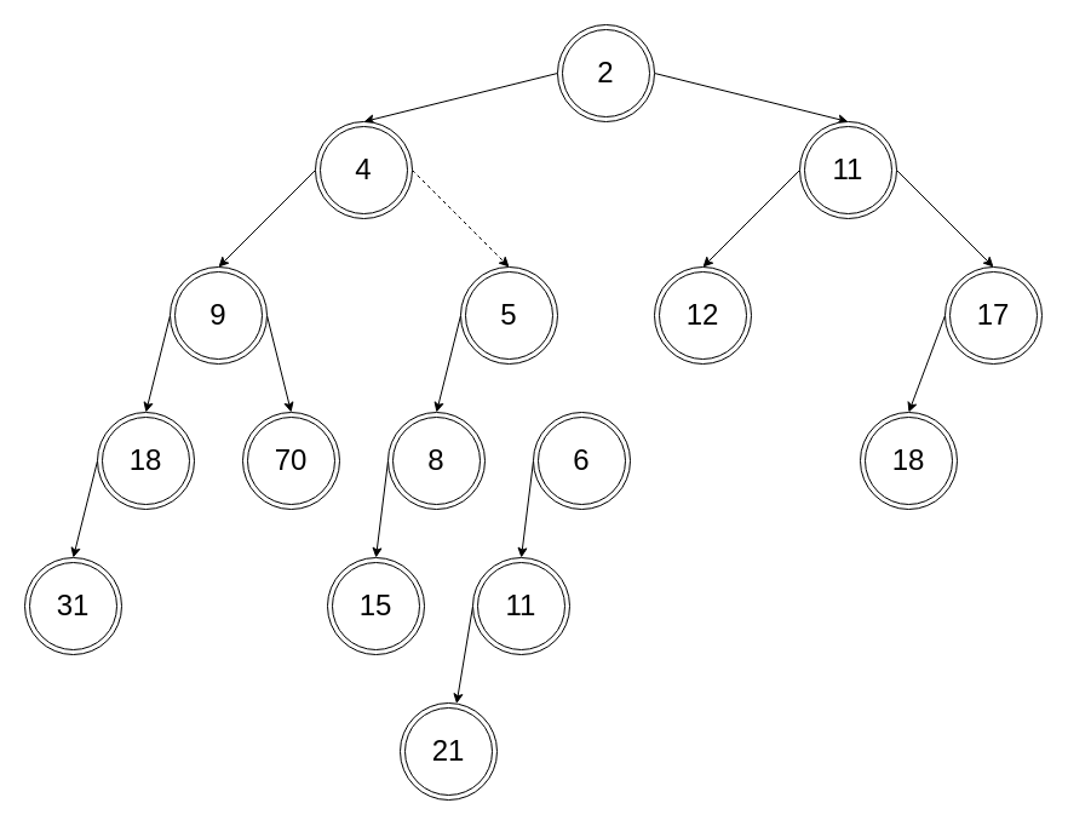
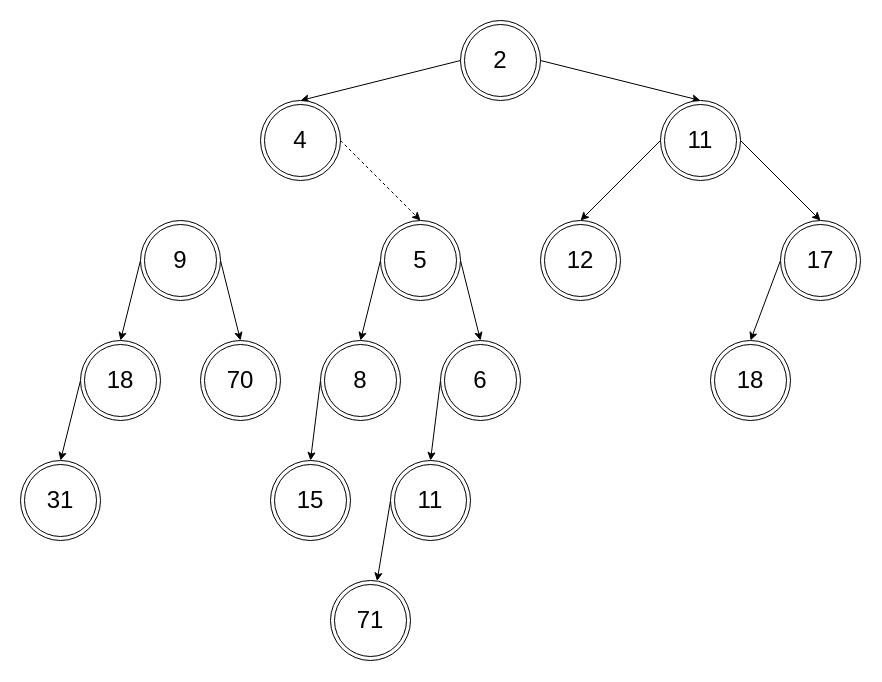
  <mxCell id="0" />
  <mxCell id="1" parent="0" />
  <mxCell id="2" style="edgeStyle=none;html=1;exitX=0;exitY=0.5;exitDx=0;exitDy=0;entryX=0.5;entryY=0;entryDx=0;entryDy=0;" edge="1" parent="1" source="4" target="10"><mxGeometry relative="1" as="geometry" /></mxCell>
  <mxCell id="3" style="edgeStyle=none;html=1;exitX=1;exitY=0.5;exitDx=0;exitDy=0;entryX=0.5;entryY=0;entryDx=0;entryDy=0;" edge="1" parent="1" source="4" target="7"><mxGeometry relative="1" as="geometry" /></mxCell>
  <mxCell id="4" value="&lt;font style=&quot;font-size: 24px;&quot;&gt;2&lt;/font&gt;" style="ellipse;shape=doubleEllipse;whiteSpace=wrap;html=1;aspect=fixed;" vertex="1" parent="1"><mxGeometry x="460" y="20" width="80" height="80" as="geometry" /></mxCell>
  <mxCell id="5" style="edgeStyle=none;html=1;exitX=0;exitY=0.5;exitDx=0;exitDy=0;entryX=0.5;entryY=0;entryDx=0;entryDy=0;" edge="1" parent="1" source="7" target="17"><mxGeometry relative="1" as="geometry" /></mxCell>
  <mxCell id="6" style="edgeStyle=none;html=1;exitX=1;exitY=0.5;exitDx=0;exitDy=0;entryX=0.5;entryY=0;entryDx=0;entryDy=0;" edge="1" parent="1" source="7" target="19"><mxGeometry relative="1" as="geometry" /></mxCell>
  <mxCell id="7" value="&lt;font style=&quot;font-size: 24px;&quot;&gt;11&lt;/font&gt;" style="ellipse;shape=doubleEllipse;whiteSpace=wrap;html=1;aspect=fixed;" vertex="1" parent="1"><mxGeometry x="660" y="100" width="80" height="80" as="geometry" /></mxCell>
- <mxCell id="8" style="edgeStyle=none;html=1;exitX=0;exitY=0.5;exitDx=0;exitDy=0;entryX=0.5;entryY=0;entryDx=0;entryDy=0;" edge="1" parent="1" source="10" target="16"><mxGeometry relative="1" as="geometry" /></mxCell>
  <mxCell id="9" style="edgeStyle=none;html=1;exitX=1;exitY=0.5;exitDx=0;exitDy=0;entryX=0.5;entryY=0;entryDx=0;entryDy=0;dashed=1;" edge="1" parent="1" source="10" target="13"><mxGeometry relative="1" as="geometry" /></mxCell>
  <mxCell id="10" value="&lt;font style=&quot;font-size: 24px;&quot;&gt;4&lt;/font&gt;" style="ellipse;shape=doubleEllipse;whiteSpace=wrap;html=1;aspect=fixed;" vertex="1" parent="1"><mxGeometry x="260" y="100" width="80" height="80" as="geometry" /></mxCell>
  <mxCell id="11" style="edgeStyle=none;html=1;exitX=0;exitY=0.5;exitDx=0;exitDy=0;entryX=0.5;entryY=0;entryDx=0;entryDy=0;" edge="1" parent="1" source="13" target="24"><mxGeometry relative="1" as="geometry" /></mxCell>
+ <mxCell id="12" style="edgeStyle=none;html=1;exitX=1;exitY=0.5;exitDx=0;exitDy=0;entryX=0.5;entryY=0;entryDx=0;entryDy=0;" edge="1" parent="1" source="13" target="26"><mxGeometry relative="1" as="geometry" /></mxCell>
  <mxCell id="13" value="&lt;font style=&quot;font-size: 24px;&quot;&gt;5&lt;/font&gt;" style="ellipse;shape=doubleEllipse;whiteSpace=wrap;html=1;aspect=fixed;" vertex="1" parent="1"><mxGeometry x="380" y="220" width="80" height="80" as="geometry" /></mxCell>
  <mxCell id="14" style="edgeStyle=none;html=1;exitX=0;exitY=0.5;exitDx=0;exitDy=0;entryX=0.5;entryY=0;entryDx=0;entryDy=0;" edge="1" parent="1" source="16" target="21"><mxGeometry relative="1" as="geometry" /></mxCell>
  <mxCell id="15" style="edgeStyle=none;html=1;exitX=1;exitY=0.5;exitDx=0;exitDy=0;entryX=0.5;entryY=0;entryDx=0;entryDy=0;" edge="1" parent="1" source="16" target="22"><mxGeometry relative="1" as="geometry" /></mxCell>
  <mxCell id="16" value="&lt;font style=&quot;font-size: 24px;&quot;&gt;9&lt;/font&gt;" style="ellipse;shape=doubleEllipse;whiteSpace=wrap;html=1;aspect=fixed;" vertex="1" parent="1"><mxGeometry y="220" width="80" height="80" as="geometry" x="140" /></mxCell>
  <mxCell id="17" value="&lt;font style=&quot;font-size: 24px;&quot;&gt;12&lt;/font&gt;" style="ellipse;shape=doubleEllipse;whiteSpace=wrap;html=1;aspect=fixed;" vertex="1" parent="1"><mxGeometry x="540" y="220" width="80" height="80" as="geometry" /></mxCell>
  <mxCell id="18" style="edgeStyle=none;html=1;exitX=0;exitY=0.5;exitDx=0;exitDy=0;entryX=0.5;entryY=0;entryDx=0;entryDy=0;" edge="1" parent="1" source="19" target="27"><mxGeometry relative="1" as="geometry" /></mxCell>
  <mxCell id="19" value="&lt;font style=&quot;font-size: 24px;&quot;&gt;17&lt;/font&gt;" style="ellipse;shape=doubleEllipse;whiteSpace=wrap;html=1;aspect=fixed;" vertex="1" parent="1"><mxGeometry x="780" y="220" width="80" height="80" as="geometry" /></mxCell>
  <mxCell id="20" style="edgeStyle=none;html=1;exitX=0;exitY=0.5;exitDx=0;exitDy=0;entryX=0.5;entryY=0;entryDx=0;entryDy=0;" edge="1" parent="1" source="21" target="28"><mxGeometry relative="1" as="geometry" /></mxCell>
  <mxCell id="21" value="&lt;font style=&quot;font-size: 24px;&quot;&gt;18&lt;/font&gt;" style="ellipse;shape=doubleEllipse;whiteSpace=wrap;html=1;aspect=fixed;" vertex="1" parent="1"><mxGeometry x="80" y="340" width="80" height="80" as="geometry" /></mxCell>
  <mxCell id="22" value="&lt;font style=&quot;font-size: 24px;&quot;&gt;70&lt;/font&gt;" style="ellipse;shape=doubleEllipse;whiteSpace=wrap;html=1;aspect=fixed;" vertex="1" parent="1"><mxGeometry x="200" y="340" width="80" height="80" as="geometry" /></mxCell>
  <mxCell id="23" style="edgeStyle=none;html=1;exitX=0;exitY=0.5;exitDx=0;exitDy=0;entryX=0.5;entryY=0;entryDx=0;entryDy=0;" edge="1" parent="1" source="24" target="29"><mxGeometry relative="1" as="geometry" /></mxCell>
  <mxCell id="24" value="&lt;font style=&quot;font-size: 24px;&quot;&gt;8&lt;/font&gt;" style="ellipse;shape=doubleEllipse;whiteSpace=wrap;html=1;aspect=fixed;" vertex="1" parent="1"><mxGeometry x="320" y="340" width="80" height="80" as="geometry" /></mxCell>
  <mxCell id="25" style="edgeStyle=none;html=1;exitX=0;exitY=0.5;exitDx=0;exitDy=0;entryX=0.5;entryY=0;entryDx=0;entryDy=0;" edge="1" parent="1" source="26" target="31"><mxGeometry relative="1" as="geometry" /></mxCell>
  <mxCell id="26" value="&lt;font style=&quot;font-size: 24px;&quot;&gt;6&lt;/font&gt;" style="ellipse;shape=doubleEllipse;whiteSpace=wrap;html=1;aspect=fixed;" vertex="1" parent="1"><mxGeometry x="440" y="340" width="80" height="80" as="geometry" /></mxCell>
  <mxCell id="27" value="&lt;font style=&quot;font-size: 24px;&quot;&gt;18&lt;/font&gt;" style="ellipse;shape=doubleEllipse;whiteSpace=wrap;html=1;aspect=fixed;" vertex="1" parent="1"><mxGeometry x="710" y="340" width="80" height="80" as="geometry" /></mxCell>
  <mxCell id="28" value="&lt;font style=&quot;font-size: 24px;&quot;&gt;31&lt;/font&gt;" style="ellipse;shape=doubleEllipse;whiteSpace=wrap;html=1;aspect=fixed;" vertex="1" parent="1"><mxGeometry x="20" y="460" width="80" height="80" as="geometry" /></mxCell>
  <mxCell id="29" value="&lt;font style=&quot;font-size: 24px;&quot;&gt;15&lt;/font&gt;" style="ellipse;shape=doubleEllipse;whiteSpace=wrap;html=1;aspect=fixed;" vertex="1" parent="1"><mxGeometry x="270" y="460" width="80" height="80" as="geometry" /></mxCell>
  <mxCell id="30" style="edgeStyle=none;html=1;exitX=0;exitY=0.5;exitDx=0;exitDy=0;" edge="1" parent="1" source="31" target="32"><mxGeometry relative="1" as="geometry" /></mxCell>
  <mxCell id="31" value="&lt;font style=&quot;font-size: 24px;&quot;&gt;11&lt;/font&gt;" style="ellipse;shape=doubleEllipse;whiteSpace=wrap;html=1;aspect=fixed;" vertex="1" parent="1"><mxGeometry x="390" y="460" width="80" height="80" as="geometry" /></mxCell>
- <mxCell id="32" value="&lt;font style=&quot;font-size: 24px;&quot;&gt;21&lt;/font&gt;" style="ellipse;shape=doubleEllipse;whiteSpace=wrap;html=1;aspect=fixed;" vertex="1" parent="1"><mxGeometry x="330" y="580" width="80" height="80" as="geometry" /></mxCell>
+ <mxCell id="32" value="&lt;font style=&quot;font-size: 24px;&quot;&gt;71&lt;/font&gt;" style="ellipse;shape=doubleEllipse;whiteSpace=wrap;html=1;aspect=fixed;" vertex="1" parent="1"><mxGeometry x="330" y="580" width="80" height="80" as="geometry" /></mxCell>
